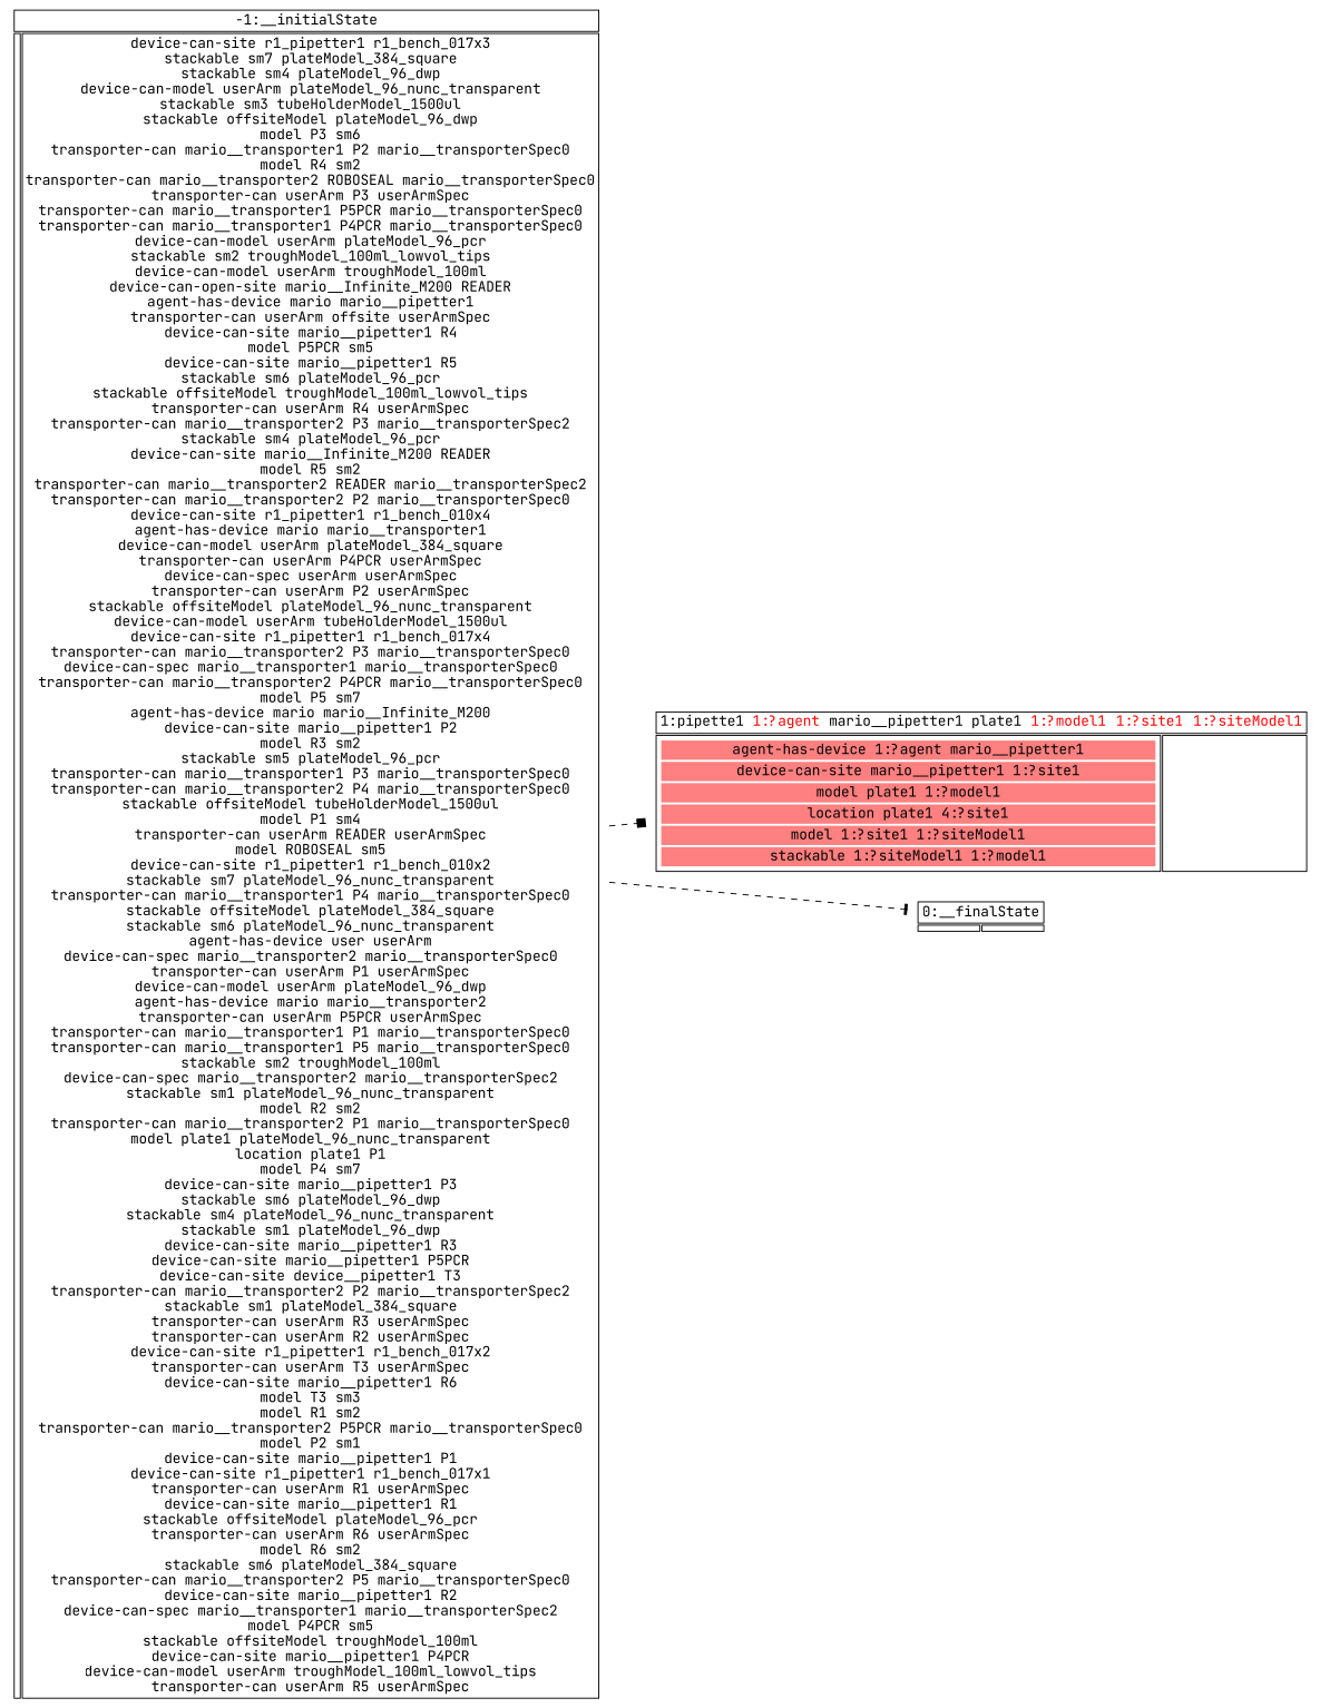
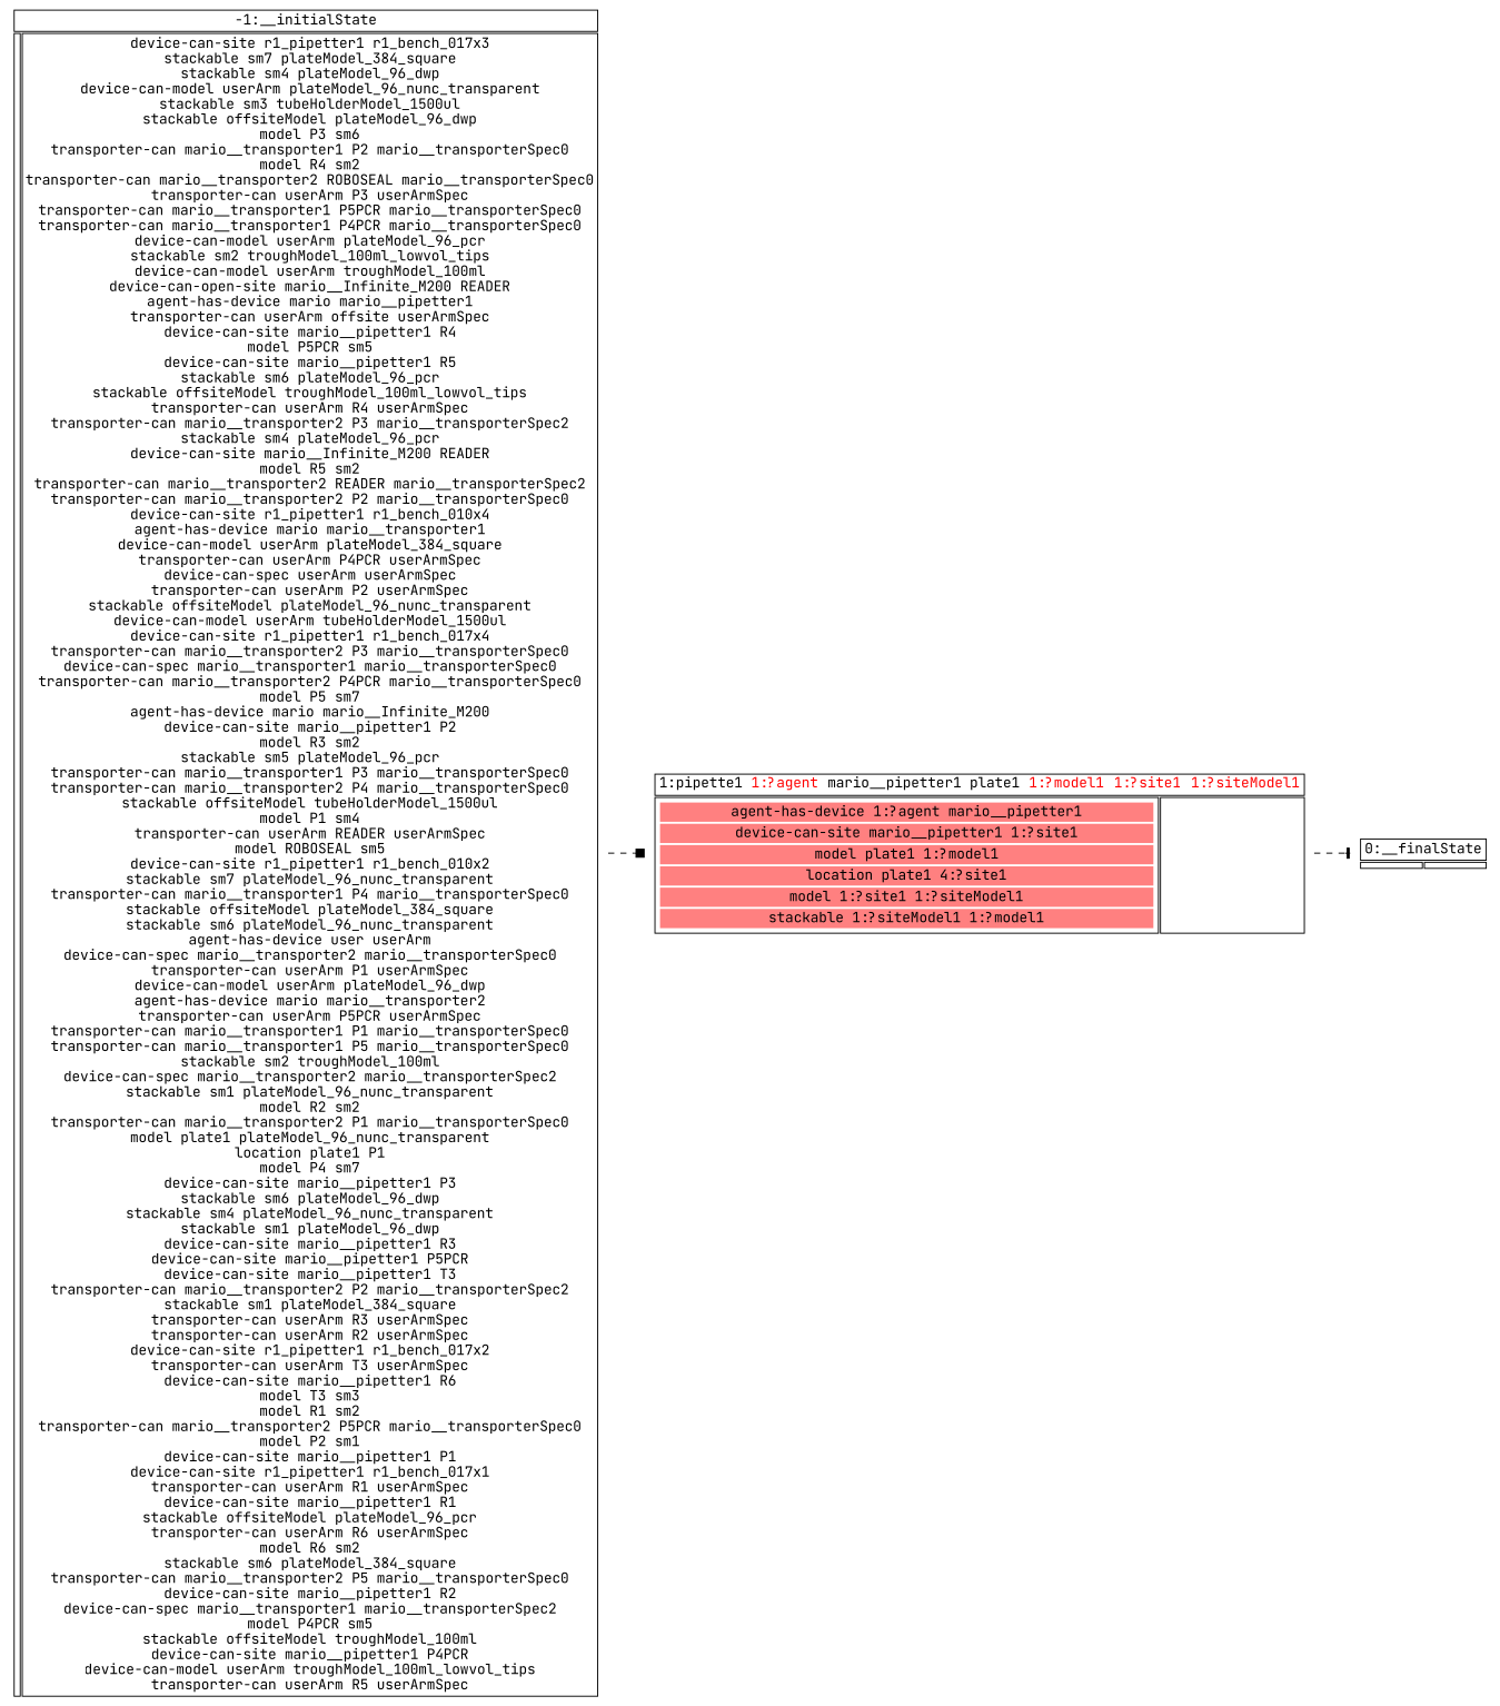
  digraph {
    fontname="JetBrains Mono"
    rankdir=LR
    node [fontname="JetBrains Mono" shape=plaintext]
    edge [fontname="JetBrains Mono" style=dashed]
-   n1 [label=<<table border="0" cellborder="1"><tr><td colspan="2">-1:__initialState</td></tr><tr><td></td><td>device-can-site r1_pipetter1 r1_bench_017x3<br/>stackable sm7 plateModel_384_square<br/>stackable sm4 plateModel_96_dwp<br/>device-can-model userArm plateModel_96_nunc_transparent<br/>stackable sm3 tubeHolderModel_1500ul<br/>stackable offsiteModel plateModel_96_dwp<br/>model P3 sm6<br/>transporter-can mario__transporter1 P2 mario__transporterSpec0<br/>model R4 sm2<br/>transporter-can mario__transporter2 ROBOSEAL mario__transporterSpec0<br/>transporter-can userArm P3 userArmSpec<br/>transporter-can mario__transporter1 P5PCR mario__transporterSpec0<br/>transporter-can mario__transporter1 P4PCR mario__transporterSpec0<br/>device-can-model userArm plateModel_96_pcr<br/>stackable sm2 troughModel_100ml_lowvol_tips<br/>device-can-model userArm troughModel_100ml<br/>device-can-open-site mario__Infinite_M200 READER<br/>agent-has-device mario mario__pipetter1<br/>transporter-can userArm offsite userArmSpec<br/>device-can-site mario__pipetter1 R4<br/>model P5PCR sm5<br/>device-can-site mario__pipetter1 R5<br/>stackable sm6 plateModel_96_pcr<br/>stackable offsiteModel troughModel_100ml_lowvol_tips<br/>transporter-can userArm R4 userArmSpec<br/>transporter-can mario__transporter2 P3 mario__transporterSpec2<br/>stackable sm4 plateModel_96_pcr<br/>device-can-site mario__Infinite_M200 READER<br/>model R5 sm2<br/>transporter-can mario__transporter2 READER mario__transporterSpec2<br/>transporter-can mario__transporter2 P2 mario__transporterSpec0<br/>device-can-site r1_pipetter1 r1_bench_010x4<br/>agent-has-device mario mario__transporter1<br/>device-can-model userArm plateModel_384_square<br/>transporter-can userArm P4PCR userArmSpec<br/>device-can-spec userArm userArmSpec<br/>transporter-can userArm P2 userArmSpec<br/>stackable offsiteModel plateModel_96_nunc_transparent<br/>device-can-model userArm tubeHolderModel_1500ul<br/>device-can-site r1_pipetter1 r1_bench_017x4<br/>transporter-can mario__transporter2 P3 mario__transporterSpec0<br/>device-can-spec mario__transporter1 mario__transporterSpec0<br/>transporter-can mario__transporter2 P4PCR mario__transporterSpec0<br/>model P5 sm7<br/>agent-has-device mario mario__Infinite_M200<br/>device-can-site mario__pipetter1 P2<br/>model R3 sm2<br/>stackable sm5 plateModel_96_pcr<br/>transporter-can mario__transporter1 P3 mario__transporterSpec0<br/>transporter-can mario__transporter2 P4 mario__transporterSpec0<br/>stackable offsiteModel tubeHolderModel_1500ul<br/>model P1 sm4<br/>transporter-can userArm READER userArmSpec<br/>model ROBOSEAL sm5<br/>device-can-site r1_pipetter1 r1_bench_010x2<br/>stackable sm7 plateModel_96_nunc_transparent<br/>transporter-can mario__transporter1 P4 mario__transporterSpec0<br/>stackable offsiteModel plateModel_384_square<br/>stackable sm6 plateModel_96_nunc_transparent<br/>agent-has-device user userArm<br/>device-can-spec mario__transporter2 mario__transporterSpec0<br/>transporter-can userArm P1 userArmSpec<br/>device-can-model userArm plateModel_96_dwp<br/>agent-has-device mario mario__transporter2<br/>transporter-can userArm P5PCR userArmSpec<br/>transporter-can mario__transporter1 P1 mario__transporterSpec0<br/>transporter-can mario__transporter1 P5 mario__transporterSpec0<br/>stackable sm2 troughModel_100ml<br/>device-can-spec mario__transporter2 mario__transporterSpec2<br/>stackable sm1 plateModel_96_nunc_transparent<br/>model R2 sm2<br/>transporter-can mario__transporter2 P1 mario__transporterSpec0<br/>model plate1 plateModel_96_nunc_transparent<br/>location plate1 P1<br/>model P4 sm7<br/>device-can-site mario__pipetter1 P3<br/>stackable sm6 plateModel_96_dwp<br/>stackable sm4 plateModel_96_nunc_transparent<br/>stackable sm1 plateModel_96_dwp<br/>device-can-site mario__pipetter1 R3<br/>device-can-site mario__pipetter1 P5PCR<br/>device-can-site device__pipetter1 T3<br/>transporter-can mario__transporter2 P2 mario__transporterSpec2<br/>stackable sm1 plateModel_384_square<br/>transporter-can userArm R3 userArmSpec<br/>transporter-can userArm R2 userArmSpec<br/>device-can-site r1_pipetter1 r1_bench_017x2<br/>transporter-can userArm T3 userArmSpec<br/>device-can-site mario__pipetter1 R6<br/>model T3 sm3<br/>model R1 sm2<br/>transporter-can mario__transporter2 P5PCR mario__transporterSpec0<br/>model P2 sm1<br/>device-can-site mario__pipetter1 P1<br/>device-can-site r1_pipetter1 r1_bench_017x1<br/>transporter-can userArm R1 userArmSpec<br/>device-can-site mario__pipetter1 R1<br/>stackable offsiteModel plateModel_96_pcr<br/>transporter-can userArm R6 userArmSpec<br/>model R6 sm2<br/>stackable sm6 plateModel_384_square<br/>transporter-can mario__transporter2 P5 mario__transporterSpec0<br/>device-can-site mario__pipetter1 R2<br/>device-can-spec mario__transporter1 mario__transporterSpec2<br/>model P4PCR sm5<br/>stackable offsiteModel troughModel_100ml<br/>device-can-site mario__pipetter1 P4PCR<br/>device-can-model userArm troughModel_100ml_lowvol_tips<br/>transporter-can userArm R5 userArmSpec</td></tr></table>>]
+   n1 [label=<<table border="0" cellborder="1"><tr><td colspan="2">-1:__initialState</td></tr><tr><td></td><td>device-can-site r1_pipetter1 r1_bench_017x3<br/>stackable sm7 plateModel_384_square<br/>stackable sm4 plateModel_96_dwp<br/>device-can-model userArm plateModel_96_nunc_transparent<br/>stackable sm3 tubeHolderModel_1500ul<br/>stackable offsiteModel plateModel_96_dwp<br/>model P3 sm6<br/>transporter-can mario__transporter1 P2 mario__transporterSpec0<br/>model R4 sm2<br/>transporter-can mario__transporter2 ROBOSEAL mario__transporterSpec0<br/>transporter-can userArm P3 userArmSpec<br/>transporter-can mario__transporter1 P5PCR mario__transporterSpec0<br/>transporter-can mario__transporter1 P4PCR mario__transporterSpec0<br/>device-can-model userArm plateModel_96_pcr<br/>stackable sm2 troughModel_100ml_lowvol_tips<br/>device-can-model userArm troughModel_100ml<br/>device-can-open-site mario__Infinite_M200 READER<br/>agent-has-device mario mario__pipetter1<br/>transporter-can userArm offsite userArmSpec<br/>device-can-site mario__pipetter1 R4<br/>model P5PCR sm5<br/>device-can-site mario__pipetter1 R5<br/>stackable sm6 plateModel_96_pcr<br/>stackable offsiteModel troughModel_100ml_lowvol_tips<br/>transporter-can userArm R4 userArmSpec<br/>transporter-can mario__transporter2 P3 mario__transporterSpec2<br/>stackable sm4 plateModel_96_pcr<br/>device-can-site mario__Infinite_M200 READER<br/>model R5 sm2<br/>transporter-can mario__transporter2 READER mario__transporterSpec2<br/>transporter-can mario__transporter2 P2 mario__transporterSpec0<br/>device-can-site r1_pipetter1 r1_bench_010x4<br/>agent-has-device mario mario__transporter1<br/>device-can-model userArm plateModel_384_square<br/>transporter-can userArm P4PCR userArmSpec<br/>device-can-spec userArm userArmSpec<br/>transporter-can userArm P2 userArmSpec<br/>stackable offsiteModel plateModel_96_nunc_transparent<br/>device-can-model userArm tubeHolderModel_1500ul<br/>device-can-site r1_pipetter1 r1_bench_017x4<br/>transporter-can mario__transporter2 P3 mario__transporterSpec0<br/>device-can-spec mario__transporter1 mario__transporterSpec0<br/>transporter-can mario__transporter2 P4PCR mario__transporterSpec0<br/>model P5 sm7<br/>agent-has-device mario mario__Infinite_M200<br/>device-can-site mario__pipetter1 P2<br/>model R3 sm2<br/>stackable sm5 plateModel_96_pcr<br/>transporter-can mario__transporter1 P3 mario__transporterSpec0<br/>transporter-can mario__transporter2 P4 mario__transporterSpec0<br/>stackable offsiteModel tubeHolderModel_1500ul<br/>model P1 sm4<br/>transporter-can userArm READER userArmSpec<br/>model ROBOSEAL sm5<br/>device-can-site r1_pipetter1 r1_bench_010x2<br/>stackable sm7 plateModel_96_nunc_transparent<br/>transporter-can mario__transporter1 P4 mario__transporterSpec0<br/>stackable offsiteModel plateModel_384_square<br/>stackable sm6 plateModel_96_nunc_transparent<br/>agent-has-device user userArm<br/>device-can-spec mario__transporter2 mario__transporterSpec0<br/>transporter-can userArm P1 userArmSpec<br/>device-can-model userArm plateModel_96_dwp<br/>agent-has-device mario mario__transporter2<br/>transporter-can userArm P5PCR userArmSpec<br/>transporter-can mario__transporter1 P1 mario__transporterSpec0<br/>transporter-can mario__transporter1 P5 mario__transporterSpec0<br/>stackable sm2 troughModel_100ml<br/>device-can-spec mario__transporter2 mario__transporterSpec2<br/>stackable sm1 plateModel_96_nunc_transparent<br/>model R2 sm2<br/>transporter-can mario__transporter2 P1 mario__transporterSpec0<br/>model plate1 plateModel_96_nunc_transparent<br/>location plate1 P1<br/>model P4 sm7<br/>device-can-site mario__pipetter1 P3<br/>stackable sm6 plateModel_96_dwp<br/>stackable sm4 plateModel_96_nunc_transparent<br/>stackable sm1 plateModel_96_dwp<br/>device-can-site mario__pipetter1 R3<br/>device-can-site mario__pipetter1 P5PCR<br/>device-can-site mario__pipetter1 T3<br/>transporter-can mario__transporter2 P2 mario__transporterSpec2<br/>stackable sm1 plateModel_384_square<br/>transporter-can userArm R3 userArmSpec<br/>transporter-can userArm R2 userArmSpec<br/>device-can-site r1_pipetter1 r1_bench_017x2<br/>transporter-can userArm T3 userArmSpec<br/>device-can-site mario__pipetter1 R6<br/>model T3 sm3<br/>model R1 sm2<br/>transporter-can mario__transporter2 P5PCR mario__transporterSpec0<br/>model P2 sm1<br/>device-can-site mario__pipetter1 P1<br/>device-can-site r1_pipetter1 r1_bench_017x1<br/>transporter-can userArm R1 userArmSpec<br/>device-can-site mario__pipetter1 R1<br/>stackable offsiteModel plateModel_96_pcr<br/>transporter-can userArm R6 userArmSpec<br/>model R6 sm2<br/>stackable sm6 plateModel_384_square<br/>transporter-can mario__transporter2 P5 mario__transporterSpec0<br/>device-can-site mario__pipetter1 R2<br/>device-can-spec mario__transporter1 mario__transporterSpec2<br/>model P4PCR sm5<br/>stackable offsiteModel troughModel_100ml<br/>device-can-site mario__pipetter1 P4PCR<br/>device-can-model userArm troughModel_100ml_lowvol_tips<br/>transporter-can userArm R5 userArmSpec</td></tr></table>>]
    n2 [label=<<table border="0" cellborder="1"><tr><td colspan="2">1:pipette1 <font color="red">1:?agent</font> mario__pipetter1 plate1 <font color="red">1:?model1</font> <font color="red">1:?site1</font> <font color="red">1:?siteModel1</font></td></tr><tr><td><table border="0"><tr><td port="0" bgcolor="#ff8080">agent-has-device 1:?agent mario__pipetter1</td></tr><tr><td port="1" bgcolor="#ff8080">device-can-site mario__pipetter1 1:?site1</td></tr><tr><td port="2" bgcolor="#ff8080">model plate1 1:?model1</td></tr><tr><td port="3" bgcolor="#ff8080">location plate1 4:?site1</td></tr><tr><td port="4" bgcolor="#ff8080">model 1:?site1 1:?siteModel1</td></tr><tr><td port="5" bgcolor="#ff8080">stackable 1:?siteModel1 1:?model1</td></tr></table></td><td></td></tr></table>>]
    n3 [label=<<table border="0" cellborder="1"><tr><td colspan="2">0:__finalState</td></tr><tr><td></td><td></td></tr></table>>]
    n1 -> n2 [arrowhead=box]
-   n1 -> n3 [arrowhead=tee]
+   n2 -> n3 [arrowhead=tee]
  }
